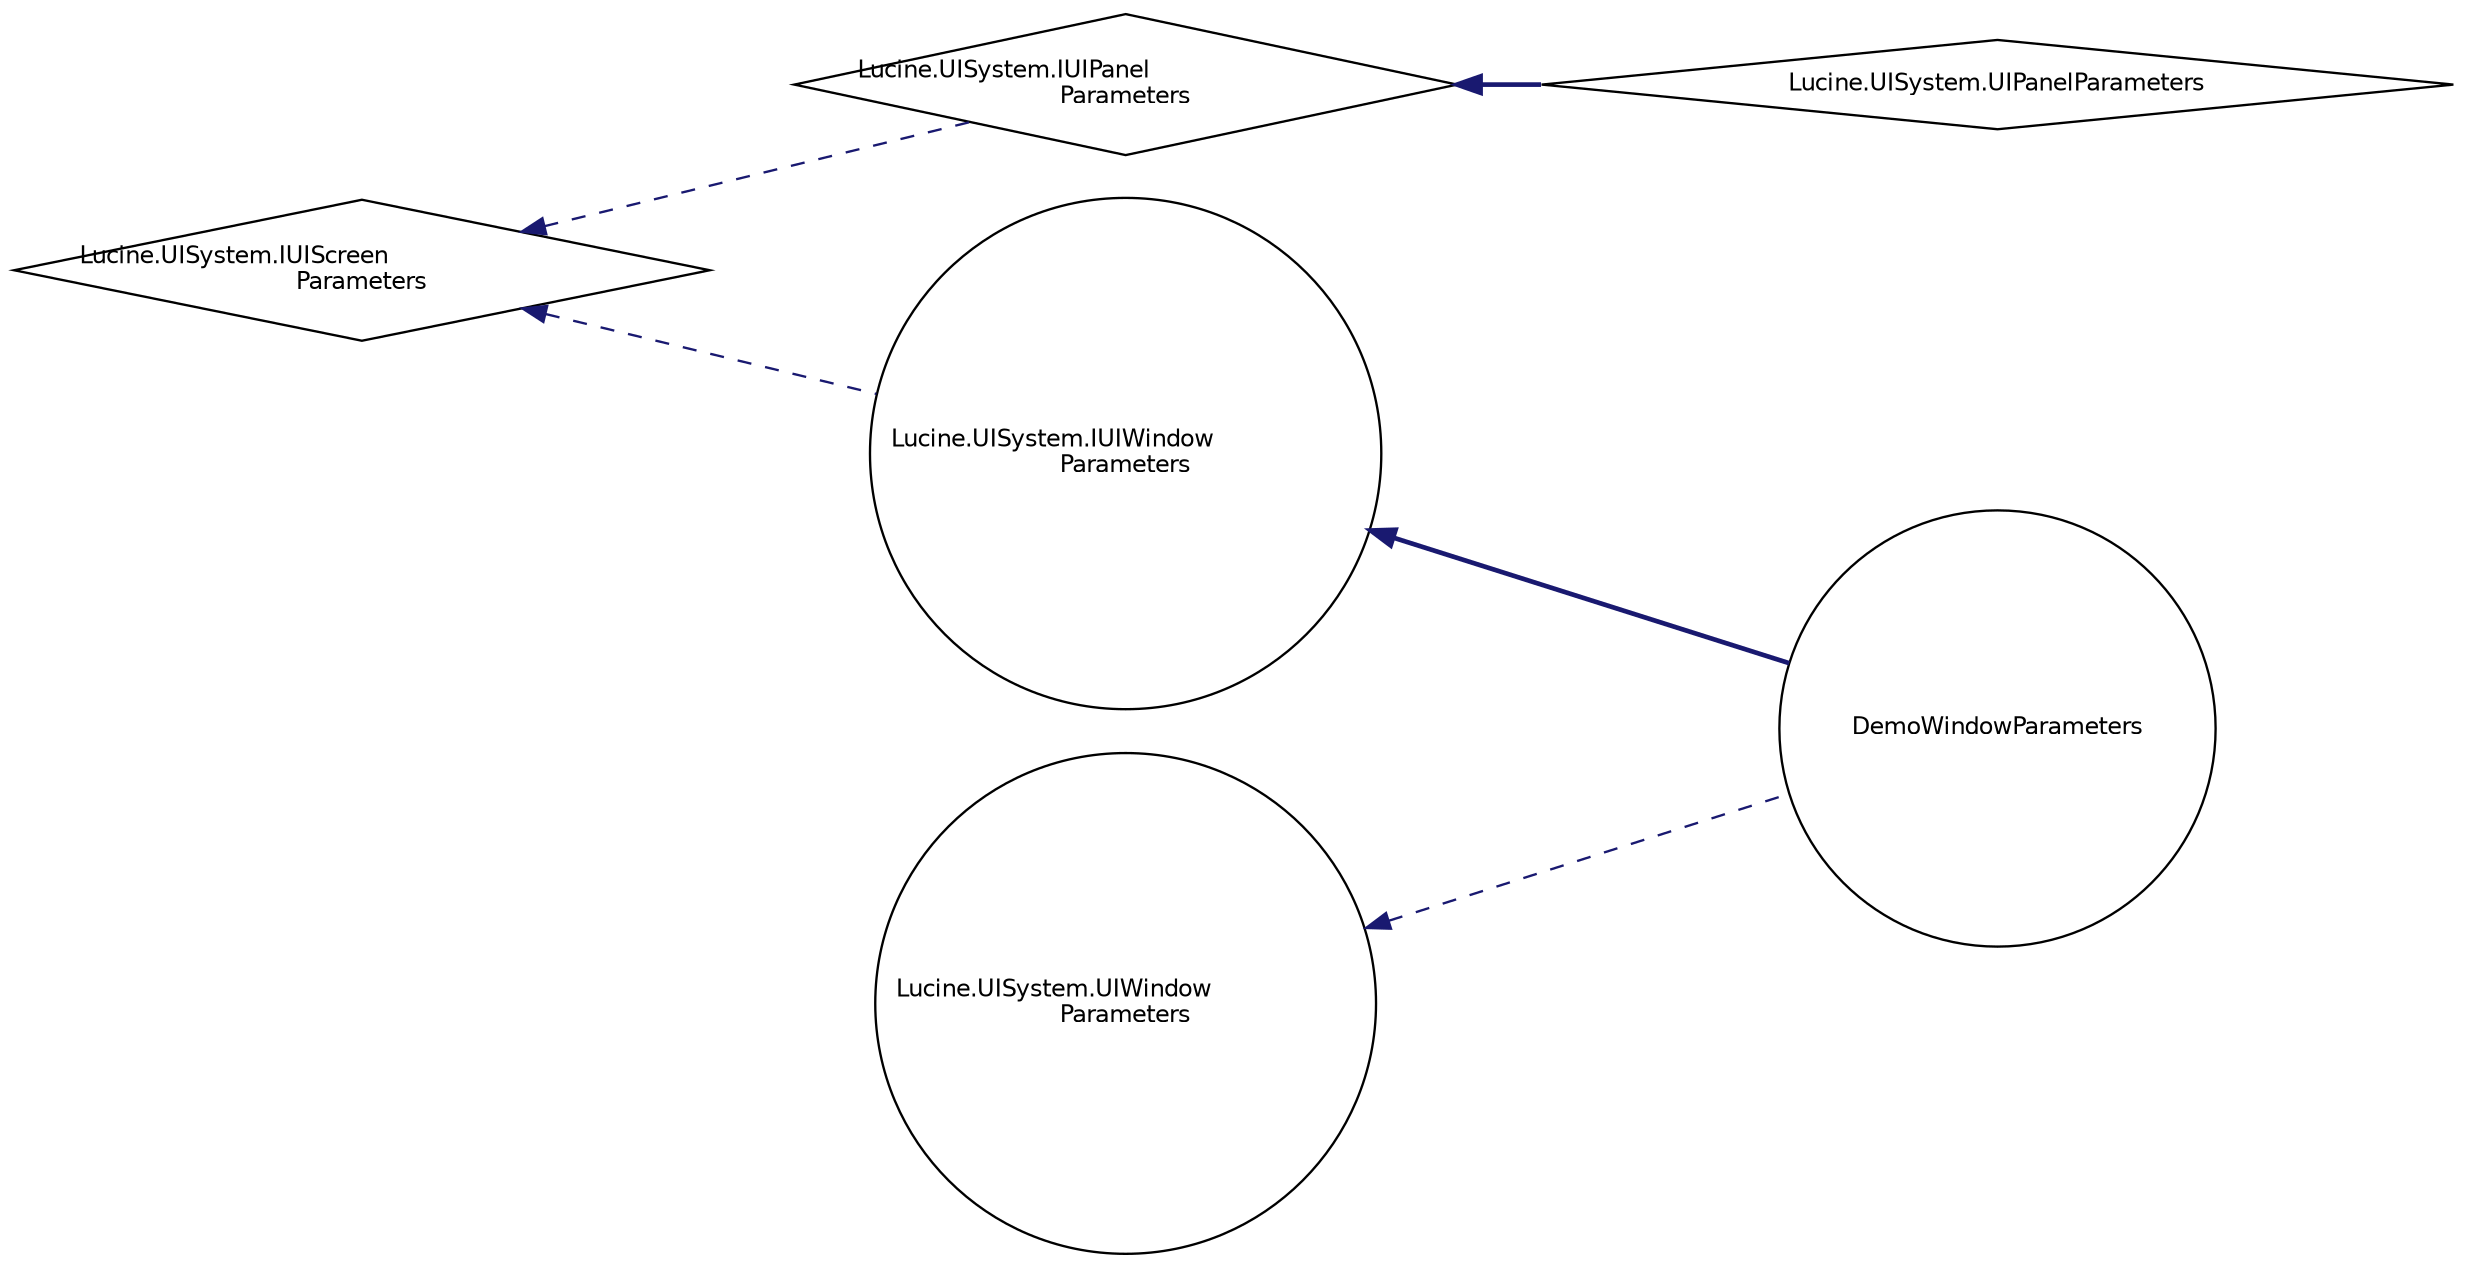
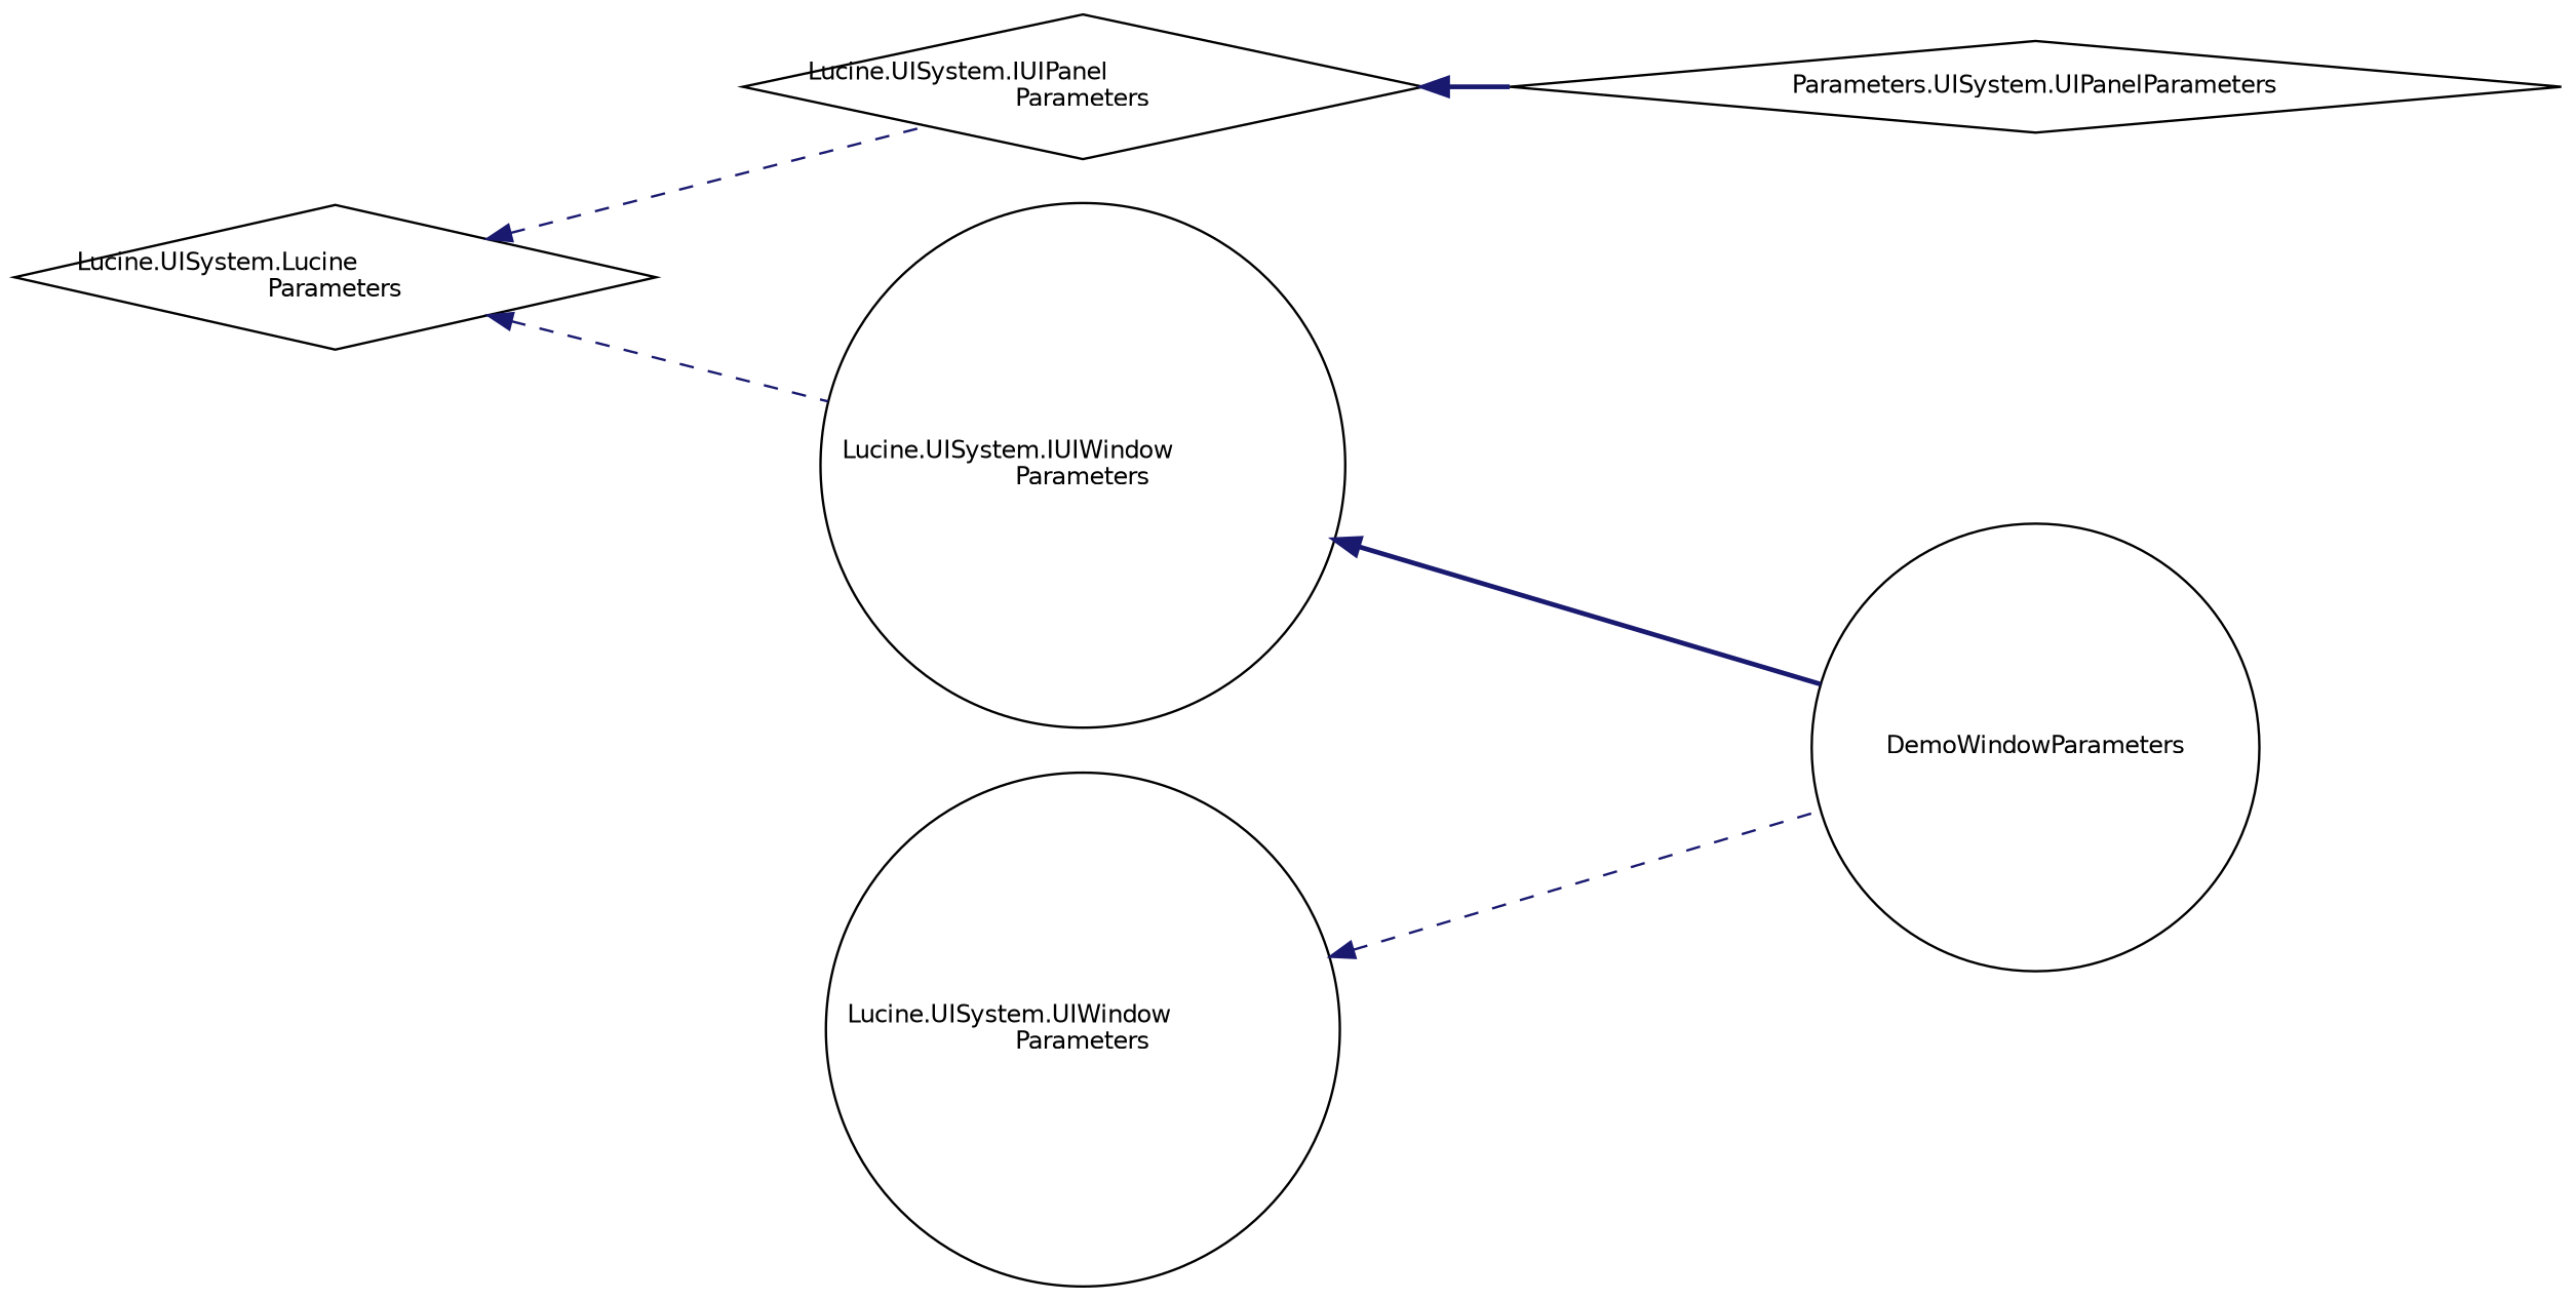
  digraph {
    rankdir=LR
    node [color=black fillcolor=white fontname=Helvetica fontsize=10 shape=diamond style=filled]
    edge [color=midnightblue dir=back fontname=Helvetica fontsize=10 labelfontname=Helvetica labelfontsize=10 style=dashed]
-   n1 [height=0.2 label="Lucine.UISystem.IUIScreen\lParameters" width=0.4]
+   n1 [height=0.2 label="Lucine.UISystem.Lucine\lParameters" width=0.4]
    n2 [height=0.2 label="Lucine.UISystem.IUIPanel\lParameters" width=0.4]
    n3 [height=0.2 label="Lucine.UISystem.IUIWindow\lParameters" shape=circle width=0.4]
-   n4 [height=0.2 label="Lucine.UISystem.UIPanelParameters" width=0.4]
+   n4 [height=0.2 label="Parameters.UISystem.UIPanelParameters" width=0.4]
    n5 [height=0.2 label=DemoWindowParameters shape=circle width=0.4]
    n6 [height=0.2 label="Lucine.UISystem.UIWindow\lParameters" shape=circle width=0.4]
    n1 -> n2
    n1 -> n3
    n2 -> n4 [style=bold]
    n3 -> n5 [style=bold]
    n6 -> n5
  }
